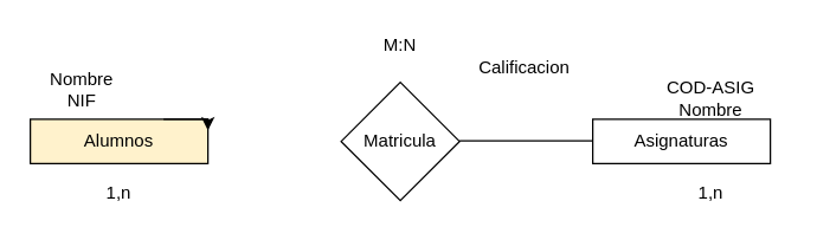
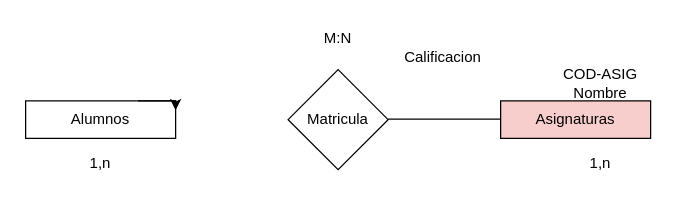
  <mxCell id="0" />
  <mxCell id="1" parent="0" />
- <mxCell id="2" value="Alumnos" style="rounded=0;whiteSpace=wrap;html=1;fillColor=#fff2cc;" vertex="1" parent="1"><mxGeometry x="20" y="80" width="120" height="30" as="geometry" /></mxCell>
- <mxCell id="3" value="Asignaturas" style="rounded=0;whiteSpace=wrap;html=1;" vertex="1" parent="1"><mxGeometry x="400" y="80" width="120" height="30" as="geometry" /></mxCell>
+ <mxCell id="2" value="Alumnos" style="rounded=0;whiteSpace=wrap;html=1;" vertex="1" parent="1"><mxGeometry x="20" y="80" width="120" height="30" as="geometry" /></mxCell>
+ <mxCell id="3" value="Asignaturas" style="rounded=0;whiteSpace=wrap;html=1;fillColor=#f8cecc;" vertex="1" parent="1"><mxGeometry x="400" y="80" width="120" height="30" as="geometry" /></mxCell>
  <mxCell id="4" style="edgeStyle=orthogonalEdgeStyle;rounded=0;orthogonalLoop=1;jettySize=auto;html=1;exitX=0.75;exitY=0;exitDx=0;exitDy=0;entryX=1;entryY=0.25;entryDx=0;entryDy=0;" edge="1" parent="1" source="2" target="2"><mxGeometry relative="1" as="geometry" /></mxCell>
  <mxCell id="5" value="Matricula" style="rhombus;whiteSpace=wrap;html=1;" vertex="1" parent="1"><mxGeometry x="230" y="55" width="80" height="80" as="geometry" /></mxCell>
  <mxCell id="6" value="" style="endArrow=none;html=1;exitX=1;exitY=0.5;exitDx=0;exitDy=0;entryX=0;entryY=0.5;entryDx=0;entryDy=0;" edge="1" parent="1"><mxGeometry width="50" height="50" relative="1" as="geometry"><mxPoint x="310" y="94.5" as="sourcePoint" /><mxPoint x="400" y="94.5" as="targetPoint" /></mxGeometry></mxCell>
  <mxCell id="7" value="1,n" style="text;html=1;strokeColor=none;fillColor=none;align=center;verticalAlign=middle;whiteSpace=wrap;rounded=0;" vertex="1" parent="1"><mxGeometry x="60" y="120" width="40" height="20" as="geometry" /></mxCell>
  <mxCell id="8" value="1,n" style="text;html=1;strokeColor=none;fillColor=none;align=center;verticalAlign=middle;whiteSpace=wrap;rounded=0;" vertex="1" parent="1"><mxGeometry x="460" y="120" width="40" height="20" as="geometry" /></mxCell>
  <mxCell id="9" value="M:N" style="text;html=1;strokeColor=none;fillColor=none;align=center;verticalAlign=middle;whiteSpace=wrap;rounded=0;" vertex="1" parent="1"><mxGeometry x="250" y="20" width="40" height="20" as="geometry" /></mxCell>
- <mxCell id="10" value="Nombre&lt;br&gt;NIF" style="text;html=1;strokeColor=none;fillColor=none;align=center;verticalAlign=middle;whiteSpace=wrap;rounded=0;" vertex="1" parent="1"><mxGeometry x="20" y="40" width="70" height="40" as="geometry" /></mxCell>
  <mxCell id="11" value="&lt;br&gt;COD-ASIG&lt;br&gt;Nombre" style="text;html=1;strokeColor=none;fillColor=none;align=center;verticalAlign=middle;whiteSpace=wrap;rounded=0;" vertex="1" parent="1"><mxGeometry x="430" y="49" width="100" height="20" as="geometry" /></mxCell>
  <mxCell id="12" value="Calificacion" style="text;html=1;strokeColor=none;fillColor=none;align=center;verticalAlign=middle;whiteSpace=wrap;rounded=0;" vertex="1" parent="1"><mxGeometry x="334" y="35" width="40" height="20" as="geometry" /></mxCell>
